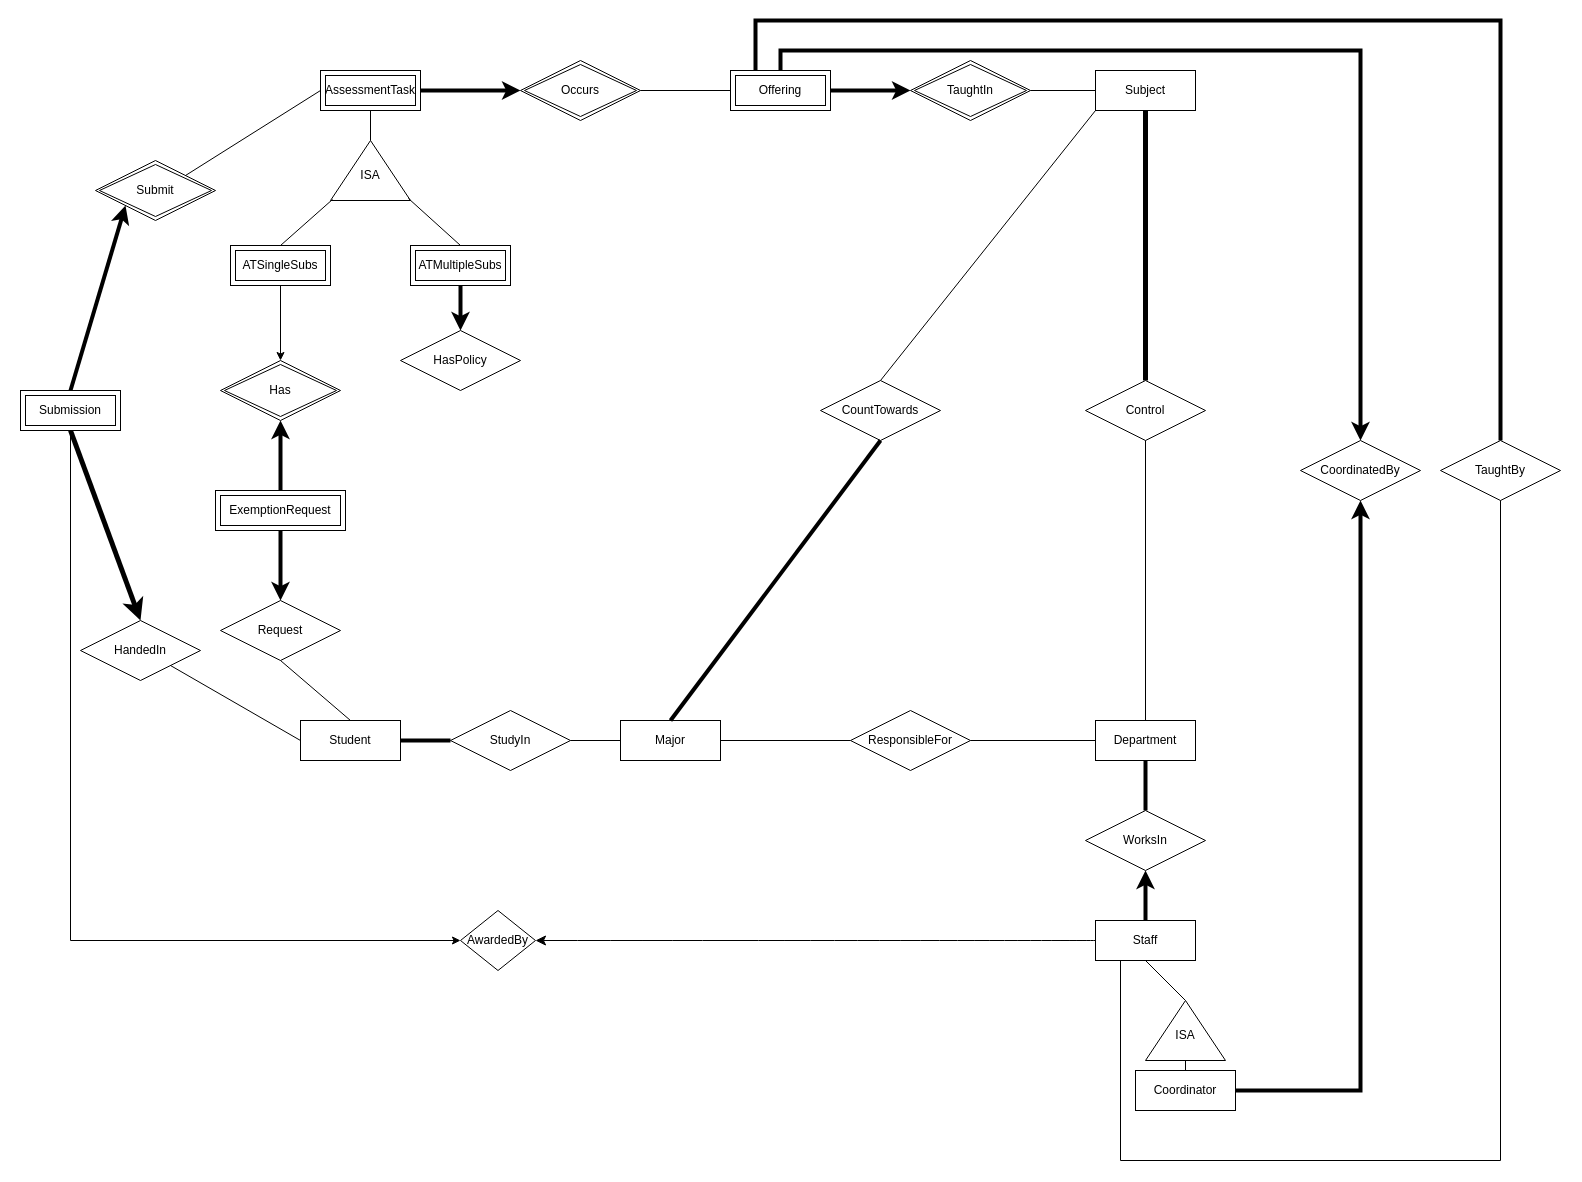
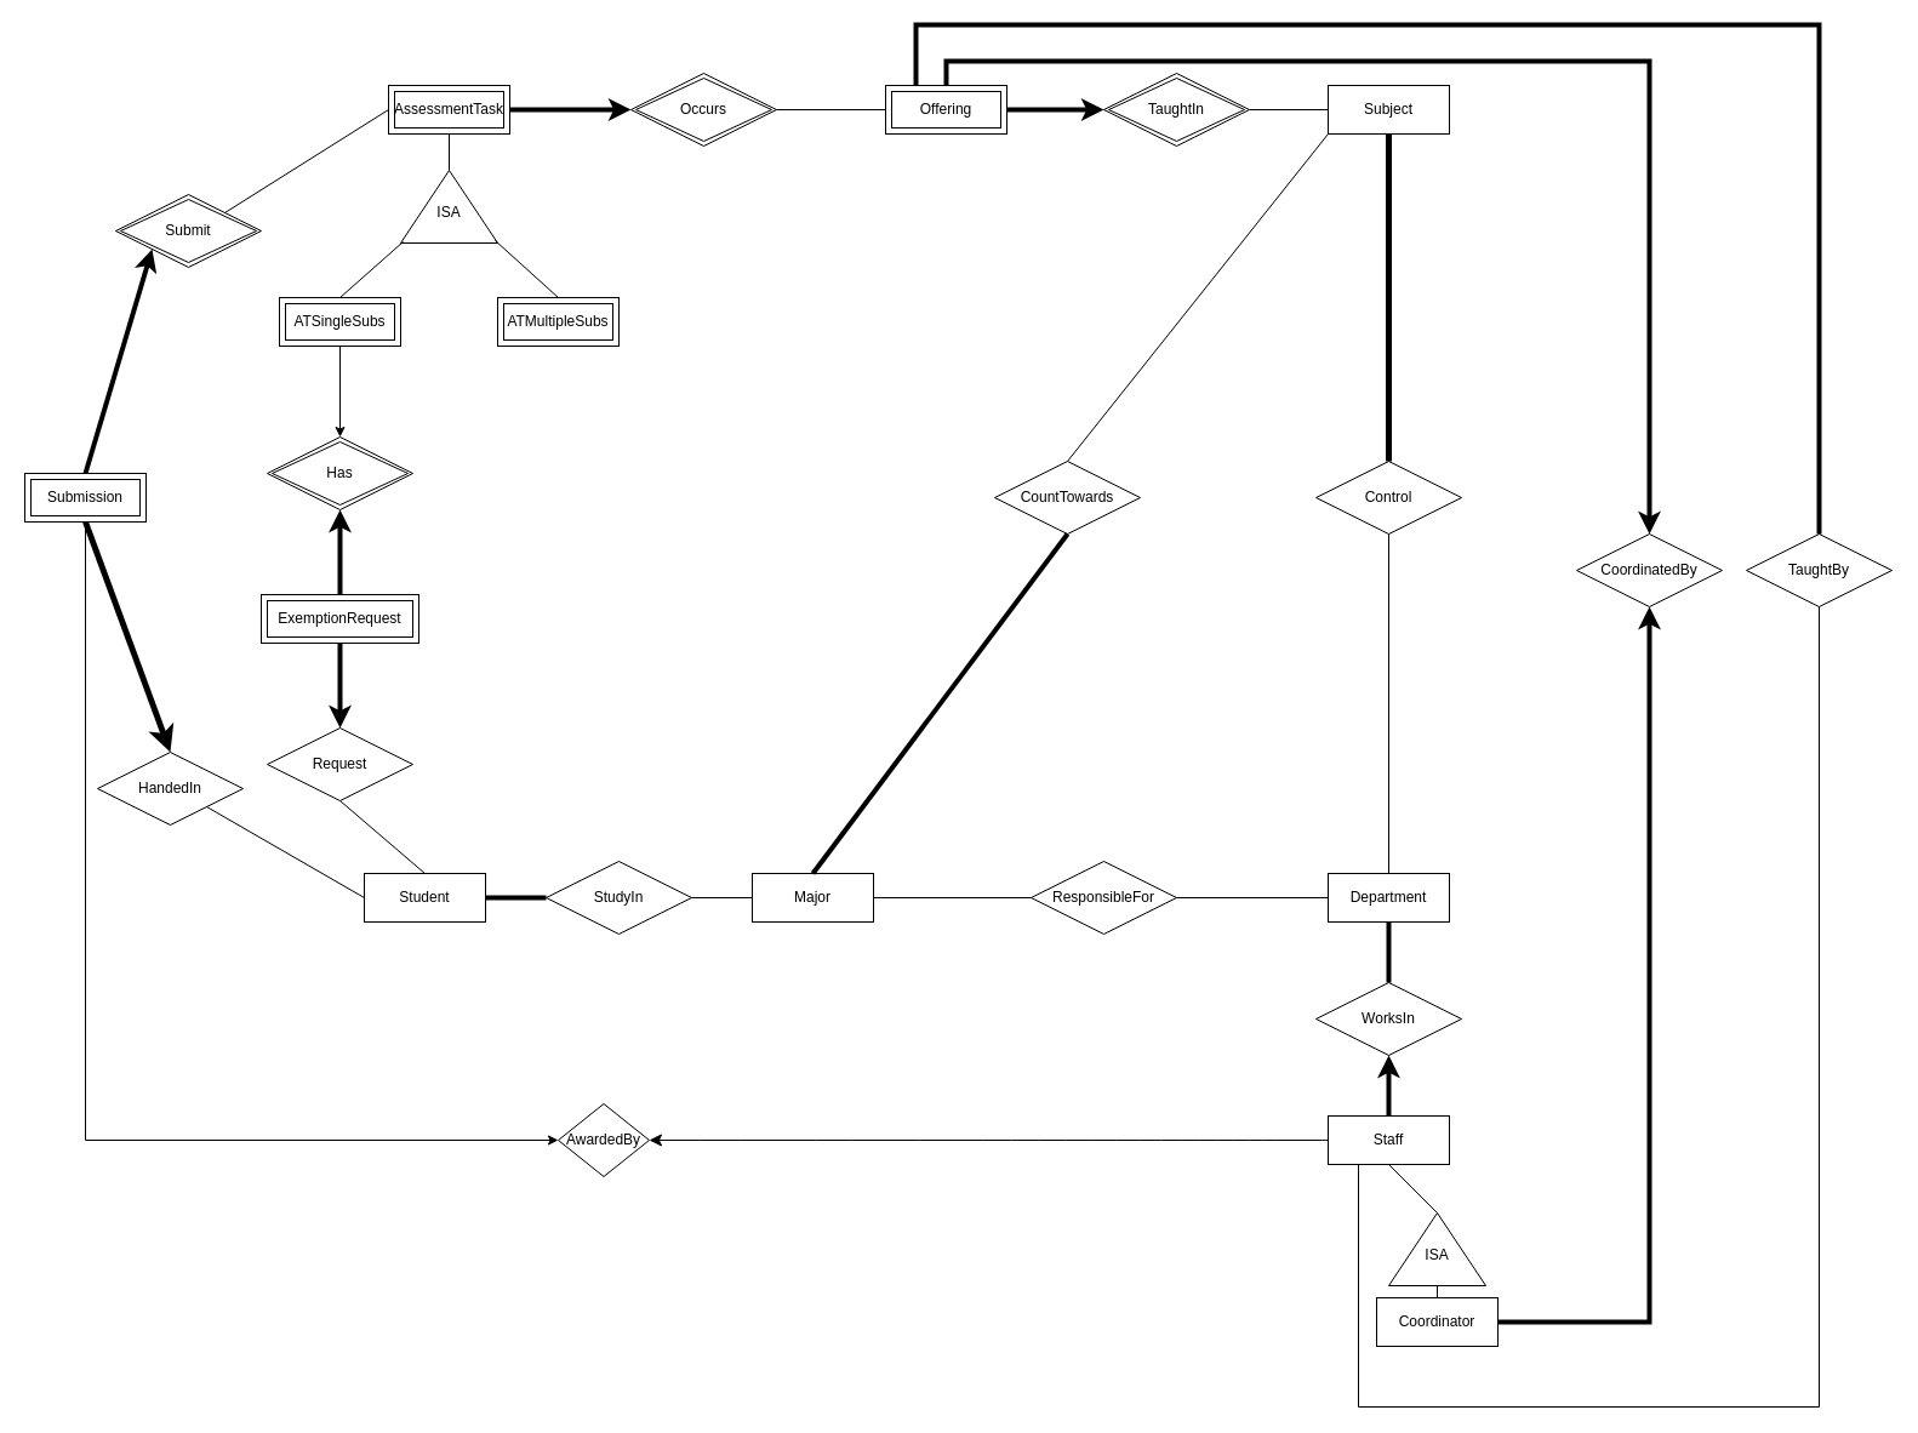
  <mxCell id="0" />
  <mxCell id="1" parent="0" />
  <mxCell id="2" value="Student" style="whiteSpace=wrap;html=1;align=center;" parent="1" vertex="1"><mxGeometry x="300" y="720" width="100" height="40" as="geometry" /></mxCell>
  <mxCell id="3" value="Staff" style="whiteSpace=wrap;html=1;align=center;" parent="1" vertex="1"><mxGeometry x="1095" y="920" width="100" height="40" as="geometry" /></mxCell>
  <mxCell id="4" value="Subject" style="whiteSpace=wrap;html=1;align=center;" parent="1" vertex="1"><mxGeometry x="1095" y="70" width="100" height="40" as="geometry" /></mxCell>
  <mxCell id="5" value="Department" style="whiteSpace=wrap;html=1;align=center;" parent="1" vertex="1"><mxGeometry x="1095" y="720" width="100" height="40" as="geometry" /></mxCell>
  <mxCell id="6" value="Major" style="whiteSpace=wrap;html=1;align=center;" parent="1" vertex="1"><mxGeometry x="620" y="720" width="100" height="40" as="geometry" /></mxCell>
  <mxCell id="7" value="StudyIn" style="shape=rhombus;perimeter=rhombusPerimeter;whiteSpace=wrap;html=1;align=center;" parent="1" vertex="1"><mxGeometry x="450" y="710" width="120" height="60" as="geometry" /></mxCell>
  <mxCell id="8" value="" style="endArrow=none;html=1;rounded=0;entryX=1;entryY=0.5;entryDx=0;entryDy=0;exitX=0;exitY=0.5;exitDx=0;exitDy=0;" parent="1" source="6" target="7" edge="1"><mxGeometry width="50" height="50" relative="1" as="geometry"><mxPoint x="340" y="1035" as="sourcePoint" /><mxPoint x="390" y="985" as="targetPoint" /></mxGeometry></mxCell>
  <mxCell id="9" value="" style="endArrow=none;html=1;rounded=0;entryX=1;entryY=0.5;entryDx=0;entryDy=0;strokeWidth=4;" parent="1" source="7" target="2" edge="1"><mxGeometry width="50" height="50" relative="1" as="geometry"><mxPoint x="320" y="875" as="sourcePoint" /><mxPoint x="390" y="985" as="targetPoint" /></mxGeometry></mxCell>
  <mxCell id="10" value="WorksIn" style="shape=rhombus;perimeter=rhombusPerimeter;whiteSpace=wrap;html=1;align=center;" parent="1" vertex="1"><mxGeometry x="1085" y="810" width="120" height="60" as="geometry" /></mxCell>
  <mxCell id="11" value="" style="endArrow=none;html=1;rounded=0;entryX=0.5;entryY=1;entryDx=0;entryDy=0;exitX=0.5;exitY=0;exitDx=0;exitDy=0;strokeWidth=4;" parent="1" source="10" target="5" edge="1"><mxGeometry width="50" height="50" relative="1" as="geometry"><mxPoint x="1185" y="1040" as="sourcePoint" /><mxPoint x="1235" y="990" as="targetPoint" /></mxGeometry></mxCell>
  <mxCell id="12" value="" style="endArrow=classic;html=1;rounded=0;entryX=0.5;entryY=1;entryDx=0;entryDy=0;exitX=0.5;exitY=0;exitDx=0;exitDy=0;strokeWidth=4;" parent="1" source="3" target="10" edge="1"><mxGeometry width="50" height="50" relative="1" as="geometry"><mxPoint x="1185" y="1040" as="sourcePoint" /><mxPoint x="1235" y="990" as="targetPoint" /></mxGeometry></mxCell>
  <mxCell id="13" value="Control" style="shape=rhombus;perimeter=rhombusPerimeter;whiteSpace=wrap;html=1;align=center;" parent="1" vertex="1"><mxGeometry x="1085" y="380" width="120" height="60" as="geometry" /></mxCell>
  <mxCell id="14" value="" style="endArrow=none;html=1;rounded=0;entryX=0.5;entryY=1;entryDx=0;entryDy=0;exitX=0.5;exitY=0;exitDx=0;exitDy=0;strokeWidth=5;" parent="1" source="13" target="4" edge="1"><mxGeometry width="50" height="50" relative="1" as="geometry"><mxPoint x="1065" y="190" as="sourcePoint" /><mxPoint x="1115" y="140" as="targetPoint" /></mxGeometry></mxCell>
  <mxCell id="15" value="" style="endArrow=none;html=1;rounded=0;entryX=0.5;entryY=1;entryDx=0;entryDy=0;exitX=0.5;exitY=0;exitDx=0;exitDy=0;" parent="1" source="5" target="13" edge="1"><mxGeometry width="50" height="50" relative="1" as="geometry"><mxPoint x="1065" y="350" as="sourcePoint" /><mxPoint x="1145" y="320" as="targetPoint" /></mxGeometry></mxCell>
  <mxCell id="16" value="HandedIn" style="shape=rhombus;perimeter=rhombusPerimeter;whiteSpace=wrap;html=1;align=center;" parent="1" vertex="1"><mxGeometry x="80" y="620" width="120" height="60" as="geometry" /></mxCell>
  <mxCell id="17" value="" style="endArrow=none;html=1;rounded=0;entryX=0;entryY=0.5;entryDx=0;entryDy=0;exitX=1;exitY=0.5;exitDx=0;exitDy=0;" parent="1" edge="1"><mxGeometry width="50" height="50" relative="1" as="geometry"><mxPoint x="640" y="90" as="sourcePoint" /><mxPoint x="730" y="90" as="targetPoint" /></mxGeometry></mxCell>
  <mxCell id="18" value="" style="endArrow=classic;html=1;rounded=0;exitX=1;exitY=0.5;exitDx=0;exitDy=0;entryX=0;entryY=0.5;entryDx=0;entryDy=0;strokeWidth=4;" parent="1" edge="1"><mxGeometry width="50" height="50" relative="1" as="geometry"><mxPoint x="420" y="90" as="sourcePoint" /><mxPoint x="520" y="90" as="targetPoint" /></mxGeometry></mxCell>
  <mxCell id="19" value="" style="endArrow=none;html=1;rounded=0;entryX=0;entryY=0.5;entryDx=0;entryDy=0;exitX=1;exitY=0.5;exitDx=0;exitDy=0;" parent="1" target="4" edge="1"><mxGeometry width="50" height="50" relative="1" as="geometry"><mxPoint x="1030" y="90" as="sourcePoint" /><mxPoint x="800" y="360" as="targetPoint" /></mxGeometry></mxCell>
  <mxCell id="20" value="ResponsibleFor" style="shape=rhombus;perimeter=rhombusPerimeter;whiteSpace=wrap;html=1;align=center;" parent="1" vertex="1"><mxGeometry x="850" y="710" width="120" height="60" as="geometry" /></mxCell>
  <mxCell id="21" value="" style="endArrow=none;html=1;rounded=0;entryX=0;entryY=0.5;entryDx=0;entryDy=0;exitX=1;exitY=0.5;exitDx=0;exitDy=0;" parent="1" source="20" target="5" edge="1"><mxGeometry width="50" height="50" relative="1" as="geometry"><mxPoint x="600" y="890" as="sourcePoint" /><mxPoint x="950" y="740" as="targetPoint" /></mxGeometry></mxCell>
  <mxCell id="22" value="" style="endArrow=none;html=1;rounded=0;entryX=0;entryY=0.5;entryDx=0;entryDy=0;exitX=1;exitY=0.5;exitDx=0;exitDy=0;" parent="1" source="6" target="20" edge="1"><mxGeometry width="50" height="50" relative="1" as="geometry"><mxPoint x="600" y="890" as="sourcePoint" /><mxPoint x="650" y="840" as="targetPoint" /></mxGeometry></mxCell>
  <mxCell id="23" value="" style="endArrow=classic;html=1;rounded=0;entryX=0;entryY=0.5;entryDx=0;entryDy=0;exitX=1;exitY=0.5;exitDx=0;exitDy=0;strokeWidth=4;" parent="1" edge="1"><mxGeometry width="50" height="50" relative="1" as="geometry"><mxPoint x="830" y="90" as="sourcePoint" /><mxPoint x="910" y="90" as="targetPoint" /></mxGeometry></mxCell>
  <mxCell id="24" value="" style="triangle;whiteSpace=wrap;html=1;rotation=-90;" parent="1" vertex="1"><mxGeometry x="340" y="130" width="60" height="80" as="geometry" /></mxCell>
  <mxCell id="25" value="ISA" style="text;html=1;align=center;verticalAlign=middle;whiteSpace=wrap;rounded=0;" parent="1" vertex="1"><mxGeometry x="340" y="160" width="60" height="30" as="geometry" /></mxCell>
  <mxCell id="26" value="" style="endArrow=none;html=1;rounded=0;exitX=0.5;exitY=0;exitDx=0;exitDy=0;entryX=0.017;entryY=0.025;entryDx=0;entryDy=0;entryPerimeter=0;" parent="1" source="52" target="24" edge="1"><mxGeometry width="50" height="50" relative="1" as="geometry"><mxPoint x="280" y="240" as="sourcePoint" /><mxPoint x="300" y="190" as="targetPoint" /></mxGeometry></mxCell>
  <mxCell id="27" value="" style="endArrow=none;html=1;rounded=0;exitX=0.5;exitY=0;exitDx=0;exitDy=0;entryX=0.033;entryY=0.975;entryDx=0;entryDy=0;entryPerimeter=0;" parent="1" source="53" target="24" edge="1"><mxGeometry width="50" height="50" relative="1" as="geometry"><mxPoint x="460" y="240" as="sourcePoint" /><mxPoint x="570" y="130" as="targetPoint" /></mxGeometry></mxCell>
  <mxCell id="28" value="" style="endArrow=none;html=1;rounded=0;exitX=1;exitY=0.5;exitDx=0;exitDy=0;entryX=0.5;entryY=1;entryDx=0;entryDy=0;" parent="1" source="24" edge="1"><mxGeometry width="50" height="50" relative="1" as="geometry"><mxPoint x="460" y="190" as="sourcePoint" /><mxPoint x="370" y="110" as="targetPoint" /></mxGeometry></mxCell>
  <mxCell id="29" value="" style="endArrow=none;html=1;rounded=0;exitX=1;exitY=0;exitDx=0;exitDy=0;entryX=0;entryY=0.5;entryDx=0;entryDy=0;" parent="1" source="51" edge="1"><mxGeometry width="50" height="50" relative="1" as="geometry"><mxPoint x="185" y="145" as="sourcePoint" /><mxPoint x="320" y="90" as="targetPoint" /></mxGeometry></mxCell>
  <mxCell id="30" value="" style="endArrow=classic;html=1;rounded=0;exitX=0.5;exitY=0;exitDx=0;exitDy=0;entryX=0;entryY=1;entryDx=0;entryDy=0;strokeWidth=4;" parent="1" source="49" target="51" edge="1"><mxGeometry width="50" height="50" relative="1" as="geometry"><mxPoint x="70" y="280" as="sourcePoint" /><mxPoint x="125" y="175" as="targetPoint" /></mxGeometry></mxCell>
  <mxCell id="31" value="" style="endArrow=none;html=1;rounded=0;exitX=1;exitY=1;exitDx=0;exitDy=0;entryX=0;entryY=0.5;entryDx=0;entryDy=0;" parent="1" source="16" target="2" edge="1"><mxGeometry width="50" height="50" relative="1" as="geometry"><mxPoint x="185" y="575" as="sourcePoint" /><mxPoint x="360" y="500" as="targetPoint" /></mxGeometry></mxCell>
  <mxCell id="32" value="" style="endArrow=classic;html=1;rounded=0;exitX=0.5;exitY=1;exitDx=0;exitDy=0;entryX=0.5;entryY=0;entryDx=0;entryDy=0;strokeWidth=5;" parent="1" source="49" target="16" edge="1"><mxGeometry width="50" height="50" relative="1" as="geometry"><mxPoint x="100" y="310" as="sourcePoint" /><mxPoint x="155" y="455" as="targetPoint" /></mxGeometry></mxCell>
  <mxCell id="33" value="AwardedBy" style="shape=rhombus;perimeter=rhombusPerimeter;whiteSpace=wrap;html=1;align=center;" parent="1" vertex="1"><mxGeometry x="460" y="910" width="75" height="60" as="geometry" /></mxCell>
  <mxCell id="34" value="" style="endArrow=classic;html=1;rounded=0;exitX=0.5;exitY=1;exitDx=0;exitDy=0;entryX=0;entryY=0.5;entryDx=0;entryDy=0;" parent="1" source="49" target="33" edge="1"><mxGeometry width="50" height="50" relative="1" as="geometry"><mxPoint x="70" y="440" as="sourcePoint" /><mxPoint x="120" y="880" as="targetPoint" /><Array as="points"><mxPoint x="70" y="940" /></Array></mxGeometry></mxCell>
- <mxCell id="35" value="HasPolicy" style="shape=rhombus;perimeter=rhombusPerimeter;whiteSpace=wrap;html=1;align=center;" parent="1" vertex="1"><mxGeometry x="400" y="330" width="120" height="60" as="geometry" /></mxCell>
- <mxCell id="36" value="" style="endArrow=classic;html=1;rounded=0;exitX=0.5;exitY=1;exitDx=0;exitDy=0;entryX=0.5;entryY=0;entryDx=0;entryDy=0;strokeWidth=4;" parent="1" source="53" target="35" edge="1"><mxGeometry width="50" height="50" relative="1" as="geometry"><mxPoint x="460" y="290" as="sourcePoint" /><mxPoint x="620" y="290" as="targetPoint" /></mxGeometry></mxCell>
  <mxCell id="37" value="CountTowards" style="shape=rhombus;perimeter=rhombusPerimeter;whiteSpace=wrap;html=1;align=center;" parent="1" vertex="1"><mxGeometry x="820" y="380" width="120" height="60" as="geometry" /></mxCell>
  <mxCell id="38" value="" style="endArrow=none;html=1;rounded=0;exitX=0.5;exitY=0;exitDx=0;exitDy=0;entryX=0.5;entryY=1;entryDx=0;entryDy=0;strokeWidth=4;" parent="1" source="6" target="37" edge="1"><mxGeometry width="50" height="50" relative="1" as="geometry"><mxPoint x="880" y="450" as="sourcePoint" /><mxPoint x="930" y="400" as="targetPoint" /></mxGeometry></mxCell>
  <mxCell id="39" value="" style="endArrow=none;html=1;rounded=0;entryX=0;entryY=1;entryDx=0;entryDy=0;exitX=0.5;exitY=0;exitDx=0;exitDy=0;" parent="1" source="37" target="4" edge="1"><mxGeometry width="50" height="50" relative="1" as="geometry"><mxPoint x="880" y="450" as="sourcePoint" /><mxPoint x="930" y="400" as="targetPoint" /></mxGeometry></mxCell>
  <mxCell id="40" value="CoordinatedBy" style="shape=rhombus;perimeter=rhombusPerimeter;whiteSpace=wrap;html=1;align=center;" parent="1" vertex="1"><mxGeometry x="1300" y="440" width="120" height="60" as="geometry" /></mxCell>
  <mxCell id="41" value="" style="endArrow=classic;html=1;rounded=0;exitX=1;exitY=0.5;exitDx=0;exitDy=0;entryX=0.5;entryY=1;entryDx=0;entryDy=0;strokeWidth=4;exitPerimeter=0;" parent="1" source="66" target="40" edge="1"><mxGeometry width="50" height="50" relative="1" as="geometry"><mxPoint x="880" y="430" as="sourcePoint" /><mxPoint x="930" y="380" as="targetPoint" /><Array as="points"><mxPoint x="1360" y="1090" /></Array></mxGeometry></mxCell>
  <mxCell id="42" value="" style="endArrow=classic;html=1;rounded=0;exitX=0.5;exitY=0;exitDx=0;exitDy=0;entryX=0.5;entryY=0;entryDx=0;entryDy=0;strokeWidth=4;" parent="1" target="40" edge="1"><mxGeometry width="50" height="50" relative="1" as="geometry"><mxPoint x="780" y="70" as="sourcePoint" /><mxPoint x="1445" y="-42.5" as="targetPoint" /><Array as="points"><mxPoint x="780" y="50" /><mxPoint x="1360" y="50" /></Array></mxGeometry></mxCell>
  <mxCell id="43" value="TaughtBy" style="shape=rhombus;perimeter=rhombusPerimeter;whiteSpace=wrap;html=1;align=center;" parent="1" vertex="1"><mxGeometry x="1440" y="440" width="120" height="60" as="geometry" /></mxCell>
  <mxCell id="44" value="" style="endArrow=none;html=1;rounded=0;entryX=0.5;entryY=1;entryDx=0;entryDy=0;strokeWidth=1;exitX=0.25;exitY=1;exitDx=0;exitDy=0;" parent="1" source="3" target="43" edge="1"><mxGeometry width="50" height="50" relative="1" as="geometry"><mxPoint x="1050" y="1135" as="sourcePoint" /><mxPoint x="1480" y="900" as="targetPoint" /><Array as="points"><mxPoint x="1120" y="1160" /><mxPoint x="1500" y="1160" /></Array></mxGeometry></mxCell>
  <mxCell id="45" value="" style="endArrow=none;html=1;rounded=0;exitX=0.5;exitY=0;exitDx=0;exitDy=0;entryX=0.25;entryY=0;entryDx=0;entryDy=0;strokeWidth=4;" parent="1" source="43" edge="1"><mxGeometry width="50" height="50" relative="1" as="geometry"><mxPoint x="1570" y="260" as="sourcePoint" /><mxPoint x="755" y="70" as="targetPoint" /><Array as="points"><mxPoint x="1500" y="20" /><mxPoint x="755" y="20" /></Array></mxGeometry></mxCell>
  <mxCell id="46" value="Offering" style="shape=ext;margin=3;double=1;whiteSpace=wrap;html=1;align=center;" parent="1" vertex="1"><mxGeometry x="730" y="70" width="100" height="40" as="geometry" /></mxCell>
  <mxCell id="47" value="TaughtIn" style="shape=rhombus;double=1;perimeter=rhombusPerimeter;whiteSpace=wrap;html=1;align=center;" parent="1" vertex="1"><mxGeometry x="910" y="60" width="120" height="60" as="geometry" /></mxCell>
  <mxCell id="48" value="AssessmentTask" style="shape=ext;margin=3;double=1;whiteSpace=wrap;html=1;align=center;" parent="1" vertex="1"><mxGeometry x="320" y="70" width="100" height="40" as="geometry" /></mxCell>
  <mxCell id="49" value="Submission" style="shape=ext;margin=3;double=1;whiteSpace=wrap;html=1;align=center;" parent="1" vertex="1"><mxGeometry x="20" y="390" width="100" height="40" as="geometry" /></mxCell>
  <mxCell id="50" value="Occurs" style="shape=rhombus;double=1;perimeter=rhombusPerimeter;whiteSpace=wrap;html=1;align=center;" parent="1" vertex="1"><mxGeometry x="520" y="60" width="120" height="60" as="geometry" /></mxCell>
  <mxCell id="51" value="Submit" style="shape=rhombus;double=1;perimeter=rhombusPerimeter;whiteSpace=wrap;html=1;align=center;" parent="1" vertex="1"><mxGeometry x="95" y="160" width="120" height="60" as="geometry" /></mxCell>
  <mxCell id="52" value="ATSingleSubs" style="shape=ext;margin=3;double=1;whiteSpace=wrap;html=1;align=center;" parent="1" vertex="1"><mxGeometry x="230" y="245" width="100" height="40" as="geometry" /></mxCell>
  <mxCell id="53" value="ATMultipleSubs" style="shape=ext;margin=3;double=1;whiteSpace=wrap;html=1;align=center;" parent="1" vertex="1"><mxGeometry x="410" y="245" width="100" height="40" as="geometry" /></mxCell>
  <mxCell id="54" value="Request" style="shape=rhombus;perimeter=rhombusPerimeter;whiteSpace=wrap;html=1;align=center;" parent="1" vertex="1"><mxGeometry x="220" y="600" width="120" height="60" as="geometry" /></mxCell>
  <mxCell id="55" value="" style="endArrow=classic;html=1;rounded=0;exitX=0.5;exitY=1;exitDx=0;exitDy=0;entryX=0.5;entryY=0;entryDx=0;entryDy=0;" parent="1" source="52" target="58" edge="1"><mxGeometry width="50" height="50" relative="1" as="geometry"><mxPoint x="450" y="530" as="sourcePoint" /><mxPoint x="280" y="360" as="targetPoint" /></mxGeometry></mxCell>
  <mxCell id="56" value="" style="endArrow=classic;html=1;rounded=0;exitX=0.5;exitY=0;exitDx=0;exitDy=0;entryX=0.5;entryY=1;entryDx=0;entryDy=0;strokeWidth=4;" parent="1" source="57" target="58" edge="1"><mxGeometry width="50" height="50" relative="1" as="geometry"><mxPoint x="280" y="500" as="sourcePoint" /><mxPoint x="280" y="420" as="targetPoint" /></mxGeometry></mxCell>
  <mxCell id="57" value="ExemptionRequest" style="shape=ext;margin=3;double=1;whiteSpace=wrap;html=1;align=center;" parent="1" vertex="1"><mxGeometry x="215" y="490" width="130" height="40" as="geometry" /></mxCell>
  <mxCell id="58" value="Has" style="shape=rhombus;double=1;perimeter=rhombusPerimeter;whiteSpace=wrap;html=1;align=center;" parent="1" vertex="1"><mxGeometry x="220" y="360" width="120" height="60" as="geometry" /></mxCell>
  <mxCell id="59" value="" style="endArrow=none;html=1;rounded=0;exitX=0.5;exitY=1;exitDx=0;exitDy=0;entryX=0.5;entryY=0;entryDx=0;entryDy=0;" parent="1" source="54" target="2" edge="1"><mxGeometry width="50" height="50" relative="1" as="geometry"><mxPoint x="450" y="620" as="sourcePoint" /><mxPoint x="500" y="570" as="targetPoint" /></mxGeometry></mxCell>
  <mxCell id="60" value="" style="endArrow=classic;html=1;rounded=0;exitX=0.5;exitY=1;exitDx=0;exitDy=0;entryX=0.5;entryY=0;entryDx=0;entryDy=0;strokeWidth=4;" parent="1" source="57" target="54" edge="1"><mxGeometry width="50" height="50" relative="1" as="geometry"><mxPoint x="450" y="620" as="sourcePoint" /><mxPoint x="500" y="570" as="targetPoint" /></mxGeometry></mxCell>
  <mxCell id="61" value="" style="endArrow=classic;html=1;rounded=0;fontSize=12;startSize=8;endSize=8;curved=1;entryX=1;entryY=0.5;entryDx=0;entryDy=0;exitX=0;exitY=0.5;exitDx=0;exitDy=0;" edge="1" parent="1" source="3" target="33"><mxGeometry width="50" height="50" relative="1" as="geometry"><mxPoint x="830" y="1130" as="sourcePoint" /><mxPoint x="880" y="1080" as="targetPoint" /></mxGeometry></mxCell>
  <mxCell id="62" value="" style="triangle;whiteSpace=wrap;html=1;rotation=-90;" vertex="1" parent="1"><mxGeometry x="1155" y="990" width="60" height="80" as="geometry" /></mxCell>
  <mxCell id="63" value="ISA" style="text;html=1;align=center;verticalAlign=middle;whiteSpace=wrap;rounded=0;" vertex="1" parent="1"><mxGeometry x="1155" y="1020" width="60" height="30" as="geometry" /></mxCell>
  <mxCell id="64" value="" style="endArrow=none;html=1;rounded=0;exitX=0.5;exitY=0;exitDx=0;exitDy=0;entryX=0;entryY=0.5;entryDx=0;entryDy=0;" edge="1" parent="1" source="66" target="62"><mxGeometry width="50" height="50" relative="1" as="geometry"><mxPoint x="1185" y="1080" as="sourcePoint" /><mxPoint x="1385" y="990" as="targetPoint" /></mxGeometry></mxCell>
  <mxCell id="65" value="" style="endArrow=none;html=1;rounded=0;exitX=1;exitY=0.5;exitDx=0;exitDy=0;entryX=0.5;entryY=1;entryDx=0;entryDy=0;" edge="1" parent="1" source="62" target="3"><mxGeometry width="50" height="50" relative="1" as="geometry"><mxPoint x="1235" y="1040" as="sourcePoint" /><mxPoint x="1145" y="960" as="targetPoint" /></mxGeometry></mxCell>
  <mxCell id="66" value="Coordinator" style="whiteSpace=wrap;html=1;align=center;" vertex="1" parent="1"><mxGeometry x="1135" y="1070" width="100" height="40" as="geometry" /></mxCell>
